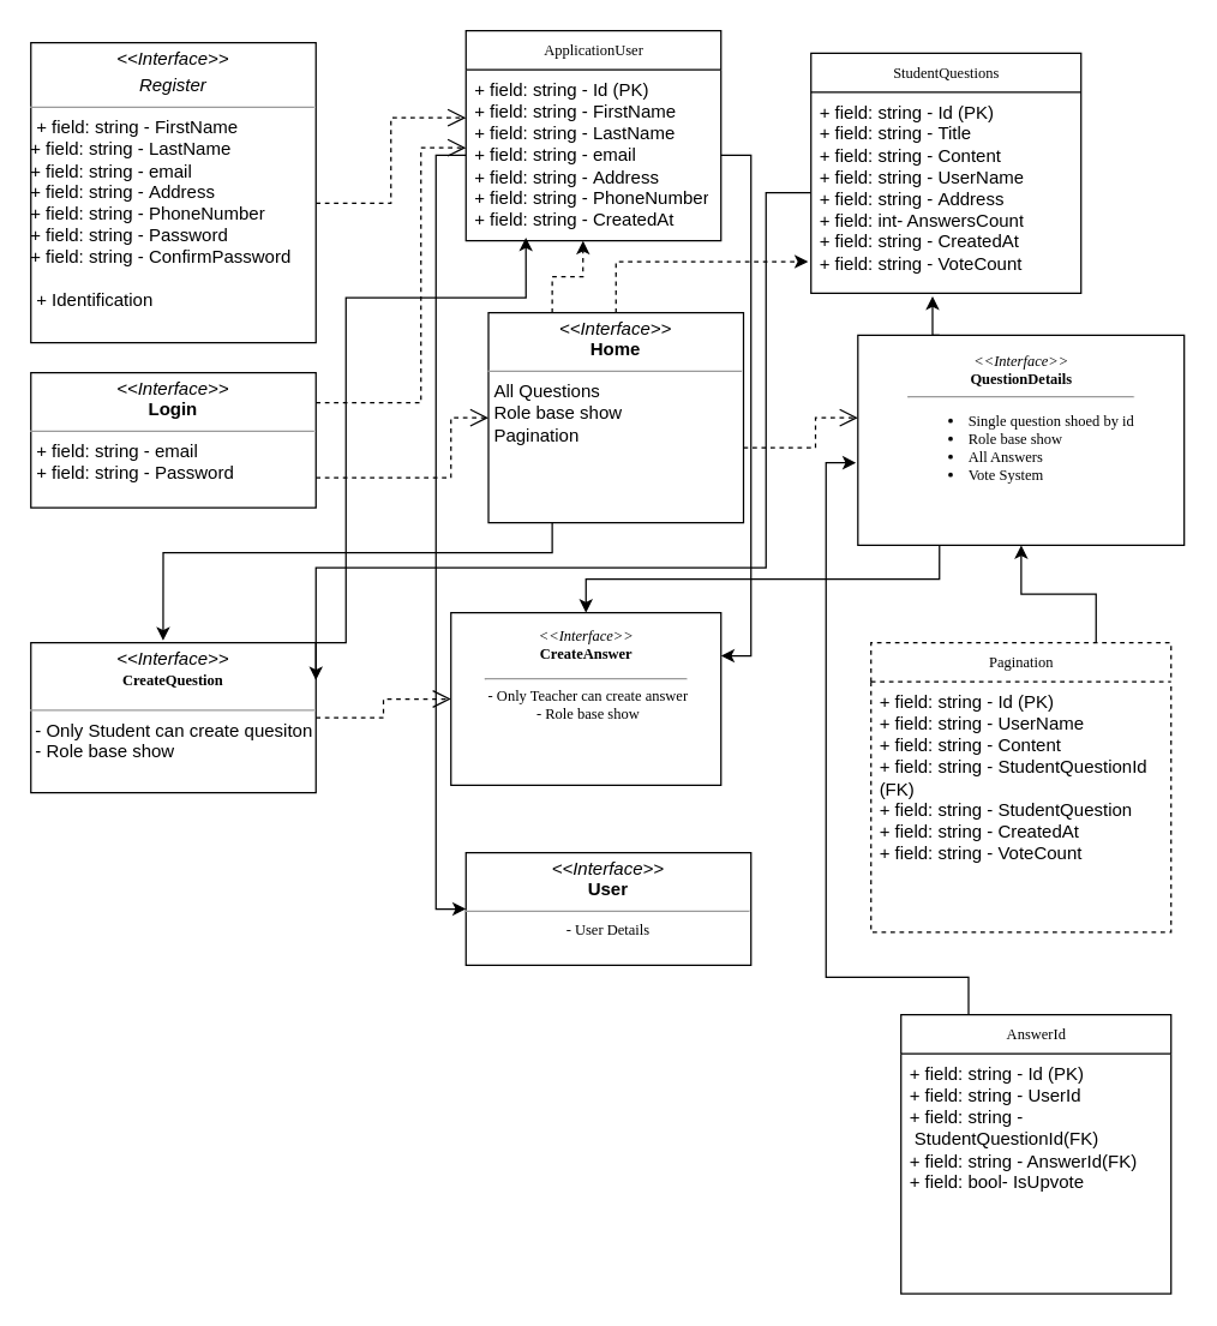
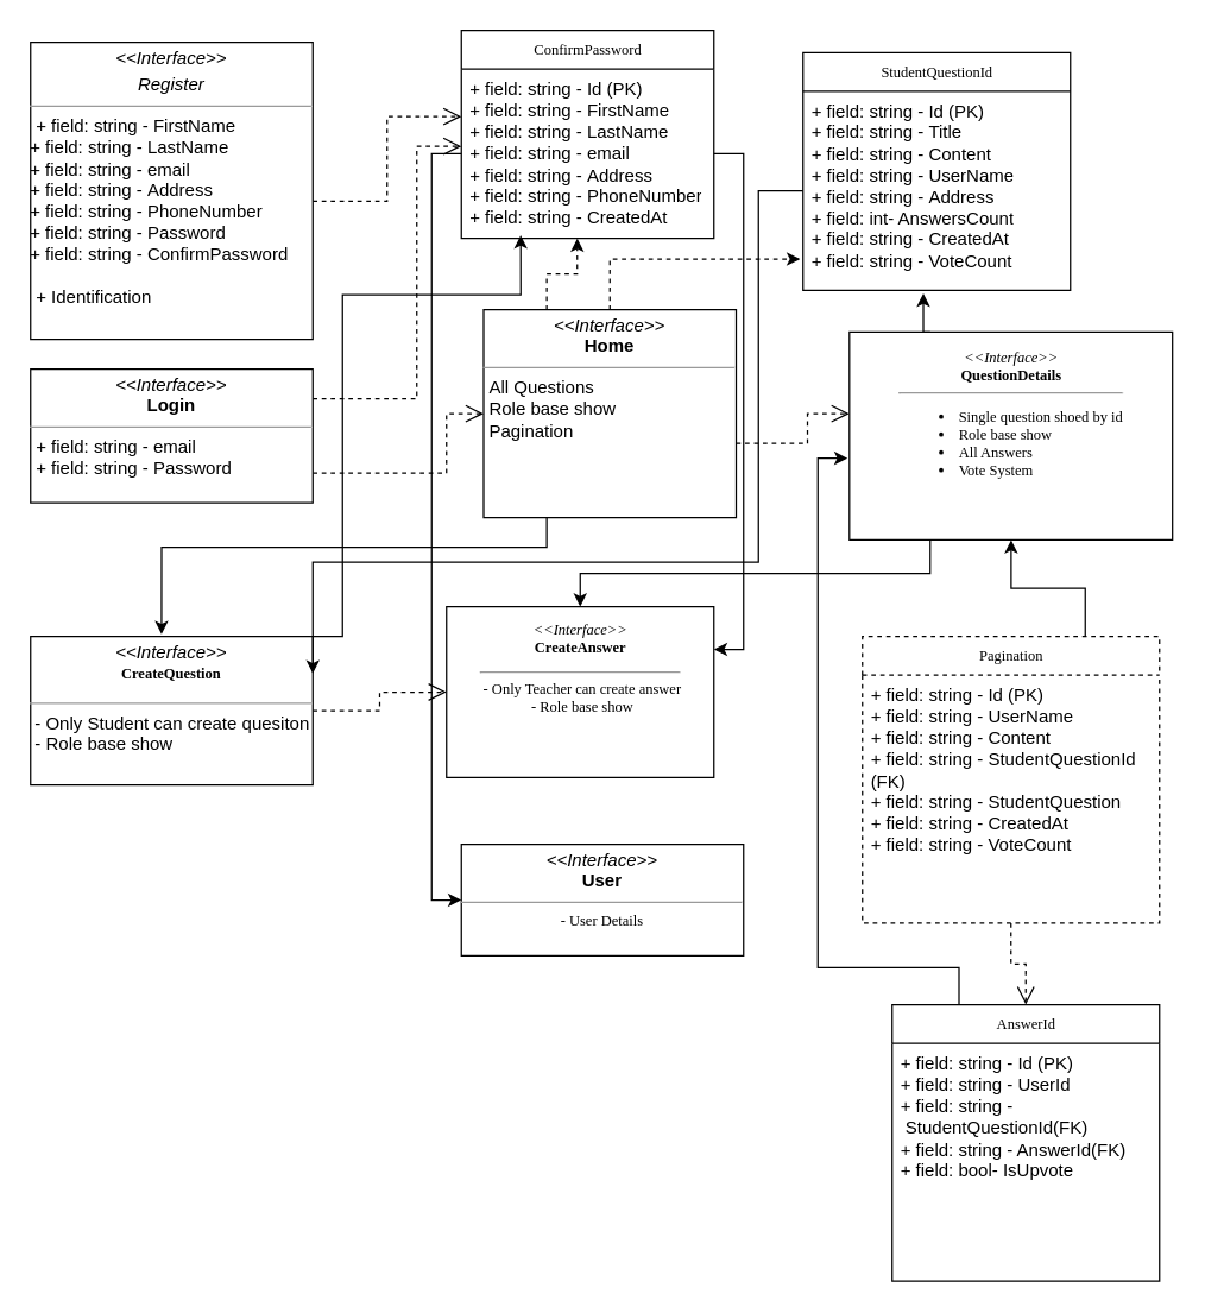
  <mxCell id="0" />
  <mxCell id="1" parent="0" />
  <mxCell id="2" style="edgeStyle=orthogonalEdgeStyle;rounded=0;orthogonalLoop=1;jettySize=auto;html=1;exitX=0.25;exitY=0;exitDx=0;exitDy=0;entryX=0;entryY=0.75;entryDx=0;entryDy=0;" edge="1" parent="1" source="3"><mxGeometry relative="1" as="geometry"><mxPoint x="645" y="651" as="sourcePoint" /><mxPoint x="570" y="308" as="targetPoint" /><Array as="points"><mxPoint x="645" y="651" /><mxPoint x="550" y="651" /><mxPoint x="550" y="308" /></Array></mxGeometry></mxCell>
  <mxCell id="3" value="AnswerId" style="swimlane;html=1;fontStyle=0;childLayout=stackLayout;horizontal=1;startSize=26;fillColor=none;horizontalStack=0;resizeParent=1;resizeLast=0;collapsible=1;marginBottom=0;swimlaneFillColor=#ffffff;rounded=0;shadow=0;comic=0;labelBackgroundColor=none;strokeWidth=1;fontFamily=Verdana;fontSize=10;align=center;" parent="1" vertex="1"><mxGeometry x="600" y="676" width="180" height="186" as="geometry" /></mxCell>
  <mxCell id="4" value="+ field: string - Id (PK)&lt;div&gt;+ field: string -&amp;nbsp;UserId&lt;br&gt;&lt;div&gt;+ field: string -&amp;nbsp;StudentQuestionId(FK)&lt;br&gt;&lt;/div&gt;&lt;div&gt;+ field: string - AnswerId(FK)&lt;/div&gt;&lt;/div&gt;&lt;div&gt;+ field: bool-&amp;nbsp;IsUpvote&lt;/div&gt;" style="text;html=1;strokeColor=none;fillColor=none;align=left;verticalAlign=top;spacingLeft=4;spacingRight=4;whiteSpace=wrap;overflow=hidden;rotatable=0;points=[[0,0.5],[1,0.5]];portConstraint=eastwest;" parent="3" vertex="1"><mxGeometry y="26" width="180" height="154" as="geometry" /></mxCell>
- <mxCell id="5" value="ApplicationUser" style="swimlane;html=1;fontStyle=0;childLayout=stackLayout;horizontal=1;startSize=26;fillColor=none;horizontalStack=0;resizeParent=1;resizeLast=0;collapsible=1;marginBottom=0;swimlaneFillColor=#ffffff;rounded=0;shadow=0;comic=0;labelBackgroundColor=none;strokeWidth=1;fontFamily=Verdana;fontSize=10;align=center;" parent="1" vertex="1"><mxGeometry x="310" y="20" width="170" height="140" as="geometry" /></mxCell>
+ <mxCell id="5" value="ConfirmPassword" style="swimlane;html=1;fontStyle=0;childLayout=stackLayout;horizontal=1;startSize=26;fillColor=none;horizontalStack=0;resizeParent=1;resizeLast=0;collapsible=1;marginBottom=0;swimlaneFillColor=#ffffff;rounded=0;shadow=0;comic=0;labelBackgroundColor=none;strokeWidth=1;fontFamily=Verdana;fontSize=10;align=center;" parent="1" vertex="1"><mxGeometry x="310" y="20" width="170" height="140" as="geometry" /></mxCell>
  <mxCell id="6" value="&lt;div&gt;&lt;br&gt;&lt;/div&gt;" style="text;html=1;strokeColor=none;fillColor=none;align=left;verticalAlign=top;spacingLeft=4;spacingRight=4;whiteSpace=wrap;overflow=hidden;rotatable=0;points=[[0,0.5],[1,0.5]];portConstraint=eastwest;" parent="5" vertex="1"><mxGeometry y="26" width="170" as="geometry" /></mxCell>
- <mxCell id="7" value="StudentQuestions" style="swimlane;html=1;fontStyle=0;childLayout=stackLayout;horizontal=1;startSize=26;fillColor=none;horizontalStack=0;resizeParent=1;resizeLast=0;collapsible=1;marginBottom=0;swimlaneFillColor=#ffffff;rounded=0;shadow=0;comic=0;labelBackgroundColor=none;strokeWidth=1;fontFamily=Verdana;fontSize=10;align=center;" parent="1" vertex="1"><mxGeometry x="540" y="35" width="180" height="160" as="geometry" /></mxCell>
+ <mxCell id="7" value="StudentQuestionId" style="swimlane;html=1;fontStyle=0;childLayout=stackLayout;horizontal=1;startSize=26;fillColor=none;horizontalStack=0;resizeParent=1;resizeLast=0;collapsible=1;marginBottom=0;swimlaneFillColor=#ffffff;rounded=0;shadow=0;comic=0;labelBackgroundColor=none;strokeWidth=1;fontFamily=Verdana;fontSize=10;align=center;" parent="1" vertex="1"><mxGeometry x="540" y="35" width="180" height="160" as="geometry" /></mxCell>
  <mxCell id="8" value="+ field: string - Id (PK)&lt;div&gt;+ field: string -&amp;nbsp;Title&lt;br&gt;&lt;div&gt;+ field: string -&amp;nbsp;Content&lt;br&gt;&lt;/div&gt;&lt;div&gt;+ field: string - UserName&lt;br&gt;&lt;/div&gt;&lt;div&gt;+ field: string -&amp;nbsp;Address&lt;br&gt;&lt;/div&gt;&lt;div&gt;+ field: int- AnswersCount&lt;br&gt;&lt;/div&gt;&lt;div&gt;+ field: string -&amp;nbsp;CreatedAt&lt;/div&gt;&lt;/div&gt;&lt;div&gt;+ field: string -&amp;nbsp;VoteCount&lt;br&gt;&lt;/div&gt;" style="text;html=1;strokeColor=none;fillColor=none;align=left;verticalAlign=top;spacingLeft=4;spacingRight=4;whiteSpace=wrap;overflow=hidden;rotatable=0;points=[[0,0.5],[1,0.5]];portConstraint=eastwest;" parent="7" vertex="1"><mxGeometry y="26" width="180" height="134" as="geometry" /></mxCell>
+ <mxCell id="9" style="edgeStyle=orthogonalEdgeStyle;rounded=0;html=1;dashed=1;labelBackgroundColor=none;startFill=0;endArrow=open;endFill=0;endSize=10;fontFamily=Verdana;fontSize=10;" parent="1" source="11" target="3" edge="1"><mxGeometry relative="1" as="geometry"><Array as="points" /></mxGeometry></mxCell>
  <mxCell id="10" style="edgeStyle=orthogonalEdgeStyle;rounded=0;orthogonalLoop=1;jettySize=auto;html=1;exitX=0.75;exitY=0;exitDx=0;exitDy=0;" edge="1" parent="1" source="11" target="18"><mxGeometry relative="1" as="geometry" /></mxCell>
  <mxCell id="11" value="Pagination" style="swimlane;html=1;fontStyle=0;childLayout=stackLayout;horizontal=1;startSize=26;fillColor=none;horizontalStack=0;resizeParent=1;resizeLast=0;collapsible=1;marginBottom=0;swimlaneFillColor=#ffffff;rounded=0;shadow=0;comic=0;labelBackgroundColor=none;strokeWidth=1;fontFamily=Verdana;fontSize=10;align=center;dashed=1;" parent="1" vertex="1"><mxGeometry x="580" y="428" width="200" height="193" as="geometry" /></mxCell>
  <mxCell id="12" value="+ field: string - Id (PK)&lt;div&gt;+ field: string -&amp;nbsp;UserName&lt;br&gt;&lt;div&gt;+ field: string -&amp;nbsp;Content&lt;br&gt;&lt;/div&gt;&lt;div&gt;+ field: string - StudentQuestionId (FK)&lt;br&gt;&lt;/div&gt;&lt;div&gt;+ field: string -&amp;nbsp;StudentQuestion&lt;/div&gt;&lt;div&gt;+ field: string -&amp;nbsp;CreatedAt&lt;/div&gt;&lt;/div&gt;&lt;div&gt;+ field: string -&amp;nbsp;VoteCount&lt;/div&gt;" style="text;html=1;strokeColor=none;fillColor=none;align=left;verticalAlign=top;spacingLeft=4;spacingRight=4;whiteSpace=wrap;overflow=hidden;rotatable=0;points=[[0,0.5],[1,0.5]];portConstraint=eastwest;" parent="11" vertex="1"><mxGeometry y="26" width="200" height="164" as="geometry" /></mxCell>
  <mxCell id="13" value="&lt;p style=&quot;margin:0px;margin-top:4px;text-align:center;&quot;&gt;&lt;i&gt;&amp;lt;&amp;lt;Interface&amp;gt;&amp;gt;&lt;/i&gt;&lt;br&gt;&lt;b&gt;User&lt;/b&gt;&lt;/p&gt;&lt;hr size=&quot;1&quot;&gt;&lt;div style=&quot;font-family: Verdana; font-size: 10px; text-align: center;&quot;&gt;- User Details&lt;/div&gt;" style="verticalAlign=top;align=left;overflow=fill;fontSize=12;fontFamily=Helvetica;html=1;rounded=0;shadow=0;comic=0;labelBackgroundColor=none;strokeWidth=1" parent="1" vertex="1"><mxGeometry x="310" y="568" width="190" height="75" as="geometry" /></mxCell>
  <mxCell id="14" value="&lt;div&gt;&lt;i style=&quot;background-color: initial;&quot;&gt;&amp;lt;&amp;lt;Interface&amp;gt;&amp;gt;&lt;/i&gt;&lt;/div&gt;&lt;b&gt;CreateAnswer&lt;/b&gt;&lt;p&gt;&lt;/p&gt;&lt;hr size=&quot;1&quot;&gt;&lt;p style=&quot;margin: 0px 0px 0px 4px; font-size: 11px;&quot;&gt;&lt;/p&gt;&lt;span style=&quot;background-color: initial;&quot;&gt;&lt;div&gt;&amp;nbsp;- Only Teacher can create answer&lt;/div&gt;&amp;nbsp;- Role base show&lt;/span&gt;&lt;p&gt;&lt;/p&gt;&lt;p style=&quot;margin: 0px 0px 0px 4px;&quot;&gt;&lt;br&gt;&lt;/p&gt;&lt;p style=&quot;margin: 0px 0px 0px 4px;&quot;&gt;&lt;br style=&quot;font-family: Helvetica; font-size: 12px; text-align: left;&quot;&gt;&lt;/p&gt;" style="html=1;rounded=0;shadow=0;comic=0;labelBackgroundColor=none;strokeWidth=1;fontFamily=Verdana;fontSize=10;align=center;" parent="1" vertex="1"><mxGeometry x="300" y="408" width="180" height="115" as="geometry" /></mxCell>
  <mxCell id="15" style="edgeStyle=orthogonalEdgeStyle;rounded=0;html=1;dashed=1;labelBackgroundColor=none;startFill=0;endArrow=open;endFill=0;endSize=10;fontFamily=Verdana;fontSize=10;" parent="1" source="16" target="18" edge="1"><mxGeometry relative="1" as="geometry"><Array as="points"><mxPoint x="543" y="298" /><mxPoint x="543" y="278" /></Array></mxGeometry></mxCell>
  <mxCell id="16" value="&lt;p style=&quot;margin:0px;margin-top:4px;text-align:center;&quot;&gt;&lt;i&gt;&amp;lt;&amp;lt;Interface&amp;gt;&amp;gt;&lt;/i&gt;&lt;br&gt;&lt;b&gt;Home&lt;/b&gt;&lt;/p&gt;&lt;hr size=&quot;1&quot;&gt;&lt;p style=&quot;margin:0px;margin-left:4px;&quot;&gt;All Questions&lt;/p&gt;&lt;p style=&quot;margin:0px;margin-left:4px;&quot;&gt;Role base show&lt;/p&gt;&lt;p style=&quot;margin:0px;margin-left:4px;&quot;&gt;Pagination&lt;/p&gt;&lt;p style=&quot;margin:0px;margin-left:4px;&quot;&gt;&lt;br&gt;&lt;/p&gt;" style="verticalAlign=top;align=left;overflow=fill;fontSize=12;fontFamily=Helvetica;html=1;rounded=0;shadow=0;comic=0;labelBackgroundColor=none;strokeWidth=1;" parent="1" vertex="1"><mxGeometry x="325" y="208" width="170" height="140" as="geometry" /></mxCell>
  <mxCell id="17" style="edgeStyle=orthogonalEdgeStyle;rounded=0;orthogonalLoop=1;jettySize=auto;html=1;exitX=0.25;exitY=1;exitDx=0;exitDy=0;" edge="1" parent="1" source="18" target="14"><mxGeometry relative="1" as="geometry" /></mxCell>
  <mxCell id="18" value="&lt;p style=&quot;margin: 4px 0px 0px;&quot;&gt;&lt;i&gt;&amp;lt;&amp;lt;Interface&amp;gt;&amp;gt;&lt;/i&gt;&lt;br&gt;&lt;b&gt;QuestionDetails&lt;/b&gt;&lt;/p&gt;&lt;hr size=&quot;1&quot;&gt;&lt;p style=&quot;margin: 0px 0px 0px 4px; font-size: 11px;&quot;&gt;&lt;/p&gt;&lt;ul&gt;&lt;li style=&quot;text-align: left;&quot;&gt;&lt;span style=&quot;background-color: initial;&quot;&gt;Single question shoed by id&lt;/span&gt;&lt;/li&gt;&lt;li style=&quot;text-align: left;&quot;&gt;&lt;span style=&quot;background-color: initial;&quot;&gt;Role base show&lt;/span&gt;&lt;/li&gt;&lt;li style=&quot;text-align: left;&quot;&gt;All Answers&lt;/li&gt;&lt;li style=&quot;text-align: left;&quot;&gt;Vote System&lt;/li&gt;&lt;/ul&gt;&lt;p&gt;&lt;/p&gt;&lt;p style=&quot;margin: 0px 0px 0px 4px;&quot;&gt;&lt;br&gt;&lt;/p&gt;&lt;p style=&quot;margin: 0px 0px 0px 4px;&quot;&gt;&lt;br style=&quot;font-family: Helvetica; font-size: 12px; text-align: left;&quot;&gt;&lt;/p&gt;" style="html=1;rounded=0;shadow=0;comic=0;labelBackgroundColor=none;strokeWidth=1;fontFamily=Verdana;fontSize=10;align=center;" parent="1" vertex="1"><mxGeometry x="571.25" y="223" width="217.5" height="140" as="geometry" /></mxCell>
  <mxCell id="19" style="edgeStyle=orthogonalEdgeStyle;rounded=0;html=1;labelBackgroundColor=none;startFill=0;endArrow=open;endFill=0;endSize=10;fontFamily=Verdana;fontSize=10;dashed=1;" parent="1" source="20" target="5" edge="1"><mxGeometry relative="1" as="geometry"><Array as="points"><mxPoint x="260" y="135" /><mxPoint x="260" y="78" /></Array></mxGeometry></mxCell>
  <mxCell id="20" value="&lt;p style=&quot;margin:0px;margin-top:4px;text-align:center;&quot;&gt;&lt;i&gt;&amp;lt;&amp;lt;Interface&amp;gt;&amp;gt;&lt;/i&gt;&lt;i&gt;&lt;br&gt;&lt;/i&gt;&lt;/p&gt;&lt;p style=&quot;margin:0px;margin-top:4px;text-align:center;&quot;&gt;&lt;i&gt;Register&lt;/i&gt;&lt;/p&gt;&lt;hr size=&quot;1&quot;&gt;&lt;p style=&quot;margin:0px;margin-left:4px;&quot;&gt;&lt;span style=&quot;text-wrap: wrap; background-color: initial;&quot;&gt;+ field: string -&amp;nbsp;FirstName&lt;/span&gt;&lt;br&gt;&lt;/p&gt;&lt;div style=&quot;text-wrap: wrap;&quot;&gt;&lt;div&gt;+ field: string -&amp;nbsp;LastName&lt;br&gt;&lt;/div&gt;&lt;div&gt;+ field: string - email&lt;br&gt;&lt;/div&gt;&lt;div&gt;+ field: string -&amp;nbsp;Address&lt;br&gt;&lt;/div&gt;&lt;div&gt;+ field: string - PhoneNumber&lt;br&gt;&lt;/div&gt;&lt;div&gt;&lt;div&gt;&lt;div&gt;+ field: string - Password&lt;br&gt;&lt;/div&gt;&lt;div&gt;&lt;div&gt;&lt;div&gt;+ field: string - ConfirmPassword&lt;/div&gt;&lt;/div&gt;&lt;/div&gt;&lt;div&gt;&lt;/div&gt;&lt;/div&gt;&lt;p style=&quot;margin: 0px 0px 0px 4px;&quot;&gt;&lt;br&gt;&lt;/p&gt;&lt;/div&gt;&lt;/div&gt;&lt;p style=&quot;margin:0px;margin-left:4px;&quot;&gt;+ Identification&lt;/p&gt;" style="verticalAlign=top;align=left;overflow=fill;fontSize=12;fontFamily=Helvetica;html=1;rounded=0;shadow=0;comic=0;labelBackgroundColor=none;strokeWidth=1" parent="1" vertex="1"><mxGeometry x="20" y="28" width="190" height="200" as="geometry" /></mxCell>
  <mxCell id="21" style="edgeStyle=orthogonalEdgeStyle;rounded=0;html=1;dashed=1;labelBackgroundColor=none;startFill=0;endArrow=open;endFill=0;endSize=10;fontFamily=Verdana;fontSize=10;" parent="1" source="23" target="5" edge="1"><mxGeometry relative="1" as="geometry"><Array as="points"><mxPoint x="280" y="268" /><mxPoint x="280" y="98" /></Array></mxGeometry></mxCell>
  <mxCell id="22" style="edgeStyle=orthogonalEdgeStyle;rounded=0;html=1;dashed=1;labelBackgroundColor=none;startFill=0;endArrow=open;endFill=0;endSize=10;fontFamily=Verdana;fontSize=10;" parent="1" source="23" target="16" edge="1"><mxGeometry relative="1" as="geometry"><Array as="points"><mxPoint x="300" y="318" /><mxPoint x="300" y="278" /></Array></mxGeometry></mxCell>
  <mxCell id="23" value="&lt;p style=&quot;margin:0px;margin-top:4px;text-align:center;&quot;&gt;&lt;i&gt;&amp;lt;&amp;lt;Interface&amp;gt;&amp;gt;&lt;/i&gt;&lt;br&gt;&lt;b&gt;Login&lt;/b&gt;&lt;/p&gt;&lt;hr size=&quot;1&quot;&gt;&lt;p style=&quot;margin:0px;margin-left:4px;&quot;&gt;&lt;span style=&quot;text-wrap: wrap;&quot;&gt;+ field: string - email&lt;/span&gt;&lt;br&gt;&lt;/p&gt;&lt;p style=&quot;margin:0px;margin-left:4px;&quot;&gt;&lt;span style=&quot;text-wrap: wrap; background-color: initial;&quot;&gt;+ field: string - Password&lt;/span&gt;&lt;/p&gt;&lt;p style=&quot;margin:0px;margin-left:4px;&quot;&gt;&lt;br&gt;&lt;/p&gt;&lt;p style=&quot;margin:0px;margin-left:4px;&quot;&gt;&lt;br&gt;&lt;/p&gt;" style="verticalAlign=top;align=left;overflow=fill;fontSize=12;fontFamily=Helvetica;html=1;rounded=0;shadow=0;comic=0;labelBackgroundColor=none;strokeWidth=1" parent="1" vertex="1"><mxGeometry x="20" y="248" width="190" height="90" as="geometry" /></mxCell>
  <mxCell id="24" style="edgeStyle=orthogonalEdgeStyle;rounded=0;html=1;dashed=1;labelBackgroundColor=none;startFill=0;endArrow=open;endFill=0;endSize=10;fontFamily=Verdana;fontSize=10;" parent="1" source="26" target="14" edge="1"><mxGeometry relative="1" as="geometry" /></mxCell>
  <mxCell id="25" style="edgeStyle=orthogonalEdgeStyle;rounded=0;orthogonalLoop=1;jettySize=auto;html=1;exitX=0.75;exitY=0;exitDx=0;exitDy=0;entryX=0.235;entryY=0.982;entryDx=0;entryDy=0;entryPerimeter=0;" edge="1" parent="1" source="26" target="29"><mxGeometry relative="1" as="geometry"><mxPoint x="350" y="168" as="targetPoint" /><Array as="points"><mxPoint x="230" y="428" /><mxPoint x="230" y="198" /><mxPoint x="350" y="198" /></Array></mxGeometry></mxCell>
  <mxCell id="26" value="&lt;p style=&quot;margin: 4px 0px 0px;&quot;&gt;&lt;/p&gt;&lt;div style=&quot;text-align: center;&quot;&gt;&lt;i style=&quot;background-color: initial;&quot;&gt;&amp;lt;&amp;lt;Interface&amp;gt;&amp;gt;&lt;/i&gt;&lt;/div&gt;&lt;b&gt;&lt;div style=&quot;text-align: center;&quot;&gt;&lt;b style=&quot;font-family: Verdana; font-size: 10px;&quot;&gt;CreateQuestion&lt;/b&gt;&lt;br&gt;&lt;/div&gt;&lt;/b&gt;&lt;p&gt;&lt;/p&gt;&lt;hr size=&quot;1&quot;&gt;&lt;p style=&quot;margin: 0px 0px 0px 4px; font-size: 11px;&quot;&gt;&lt;/p&gt;&lt;span style=&quot;background-color: initial;&quot;&gt;&lt;div style=&quot;&quot;&gt;&lt;div style=&quot;&quot;&gt;&amp;nbsp;- Only Student can create quesiton&lt;/div&gt;&lt;span style=&quot;background-color: initial;&quot;&gt;&lt;div style=&quot;&quot;&gt;&lt;span style=&quot;background-color: initial;&quot;&gt;&amp;nbsp;- Role base show&lt;/span&gt;&lt;/div&gt;&lt;/span&gt;&lt;/div&gt;&lt;/span&gt;&lt;p&gt;&lt;/p&gt;&lt;p style=&quot;margin: 0px 0px 0px 4px;&quot;&gt;&lt;br&gt;&lt;/p&gt;&lt;p style=&quot;margin: 0px 0px 0px 4px;&quot;&gt;&lt;br&gt;&lt;/p&gt;" style="verticalAlign=top;align=left;overflow=fill;fontSize=12;fontFamily=Helvetica;html=1;rounded=0;shadow=0;comic=0;labelBackgroundColor=none;strokeWidth=1" parent="1" vertex="1"><mxGeometry x="20" y="428" width="190" height="100" as="geometry" /></mxCell>
  <mxCell id="27" style="edgeStyle=orthogonalEdgeStyle;rounded=0;orthogonalLoop=1;jettySize=auto;html=1;exitX=1;exitY=0.5;exitDx=0;exitDy=0;entryX=1;entryY=0.25;entryDx=0;entryDy=0;" edge="1" parent="1" source="29" target="14"><mxGeometry relative="1" as="geometry" /></mxCell>
  <mxCell id="28" style="edgeStyle=orthogonalEdgeStyle;rounded=0;orthogonalLoop=1;jettySize=auto;html=1;exitX=0;exitY=0.5;exitDx=0;exitDy=0;entryX=0;entryY=0.5;entryDx=0;entryDy=0;" edge="1" parent="1" source="29" target="13"><mxGeometry relative="1" as="geometry" /></mxCell>
  <mxCell id="29" value="+ field: string - Id (PK)&lt;div&gt;+ field: string -&amp;nbsp;FirstName&lt;br&gt;&lt;div&gt;+ field: string -&amp;nbsp;LastName&lt;br&gt;&lt;/div&gt;&lt;div&gt;+ field: string - email&lt;br&gt;&lt;/div&gt;&lt;div&gt;+ field: string -&amp;nbsp;Address&lt;br&gt;&lt;/div&gt;&lt;div&gt;+ field: string - PhoneNumber&lt;br&gt;&lt;/div&gt;&lt;div&gt;+ field: string -&amp;nbsp;CreatedAt&lt;/div&gt;&lt;/div&gt;" style="text;html=1;strokeColor=none;fillColor=none;align=left;verticalAlign=top;spacingLeft=4;spacingRight=4;whiteSpace=wrap;overflow=hidden;rotatable=0;points=[[0,0.5],[1,0.5]];portConstraint=eastwest;" parent="1" vertex="1"><mxGeometry x="310" y="46" width="170" height="114" as="geometry" /></mxCell>
  <mxCell id="30" style="edgeStyle=orthogonalEdgeStyle;rounded=0;orthogonalLoop=1;jettySize=auto;html=1;exitX=0.25;exitY=0;exitDx=0;exitDy=0;entryX=0.459;entryY=1;entryDx=0;entryDy=0;entryPerimeter=0;dashed=1;" edge="1" parent="1" source="16" target="29"><mxGeometry relative="1" as="geometry" /></mxCell>
  <mxCell id="31" style="edgeStyle=orthogonalEdgeStyle;rounded=0;orthogonalLoop=1;jettySize=auto;html=1;exitX=0.5;exitY=0;exitDx=0;exitDy=0;entryX=-0.011;entryY=0.843;entryDx=0;entryDy=0;entryPerimeter=0;dashed=1;" edge="1" parent="1" source="16" target="8"><mxGeometry relative="1" as="geometry" /></mxCell>
  <mxCell id="32" style="edgeStyle=orthogonalEdgeStyle;rounded=0;orthogonalLoop=1;jettySize=auto;html=1;exitX=0.25;exitY=0;exitDx=0;exitDy=0;entryX=0.45;entryY=1.015;entryDx=0;entryDy=0;entryPerimeter=0;" edge="1" parent="1" source="18" target="8"><mxGeometry relative="1" as="geometry" /></mxCell>
  <mxCell id="33" style="edgeStyle=orthogonalEdgeStyle;rounded=0;orthogonalLoop=1;jettySize=auto;html=1;exitX=0;exitY=0.5;exitDx=0;exitDy=0;entryX=1;entryY=0.25;entryDx=0;entryDy=0;" edge="1" parent="1" source="8" target="26"><mxGeometry relative="1" as="geometry"><Array as="points"><mxPoint x="510" y="128" /><mxPoint x="510" y="378" /><mxPoint x="210" y="378" /></Array></mxGeometry></mxCell>
  <mxCell id="34" style="edgeStyle=orthogonalEdgeStyle;rounded=0;orthogonalLoop=1;jettySize=auto;html=1;exitX=0.25;exitY=1;exitDx=0;exitDy=0;entryX=0.464;entryY=-0.014;entryDx=0;entryDy=0;entryPerimeter=0;" edge="1" parent="1" source="16" target="26"><mxGeometry relative="1" as="geometry"><Array as="points"><mxPoint x="368" y="368" /><mxPoint x="108" y="368" /></Array></mxGeometry></mxCell>
  <mxCell id="35" style="edgeStyle=orthogonalEdgeStyle;rounded=0;orthogonalLoop=1;jettySize=auto;html=1;exitX=0.5;exitY=1;exitDx=0;exitDy=0;" edge="1" parent="1" source="13" target="13"><mxGeometry relative="1" as="geometry" /></mxCell>
